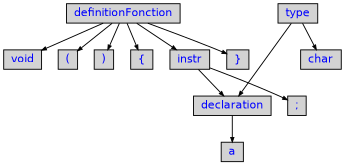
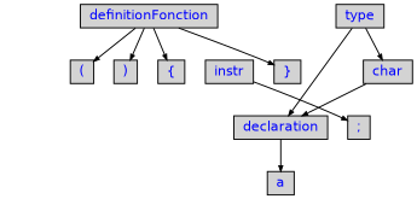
  digraph {
    ordering=out
    ranksep=.4
    node [color=black fillcolor=lightgrey fixedsize=false fontcolor=blue fontname=Helvetica fontsize=12 shape=box style="filled, solid"]
    edge [arrowsize=.5 color=black]
    n1 [height=.25 label=definitionFonction width=.25]
-   n2 [height=.25 label=void width=.25]
    n3 [height=.25 label="(" width=.25]
    n4 [height=.25 label=")" width=.25]
    n5 [height=.25 label="{" width=.25]
    n6 [height=.25 label=instr width=.25]
    n7 [height=.25 label="}" width=.25]
    n8 [height=.25 label=declaration width=.25]
    n9 [height=.25 label=";" width=.25]
    n10 [height=.25 label=a width=.25]
    n11 [height=.25 label=type width=.25]
    n12 [height=.25 label=char width=.25]
-   n1 -> n2
    n1 -> n3
    n1 -> n4
    n1 -> n5
-   n1 -> n6
    n1 -> n7
-   n6 -> n8
+   n12 -> n8
    n6 -> n9
    n8 -> n10
    n11 -> n8
    n11 -> n12
  }
